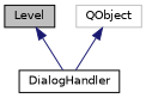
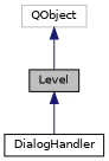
  digraph {
    node [color=black fillcolor=white fontname=Helvetica fontsize=10 shape=record style=filled]
    edge [color=midnightblue dir=back fontname=Helvetica fontsize=10 labelfontname=Helvetica labelfontsize=10 style=solid]
    n1 [fillcolor=grey75 fontcolor=black height=0.2 label=Level width=0.4]
    n2 [height=0.2 label=DialogHandler width=0.4]
    n3 [color=grey75 height=0.2 label=QObject width=0.4]
    n1 -> n2
-   n3 -> n2
+   n3 -> n1
  }
